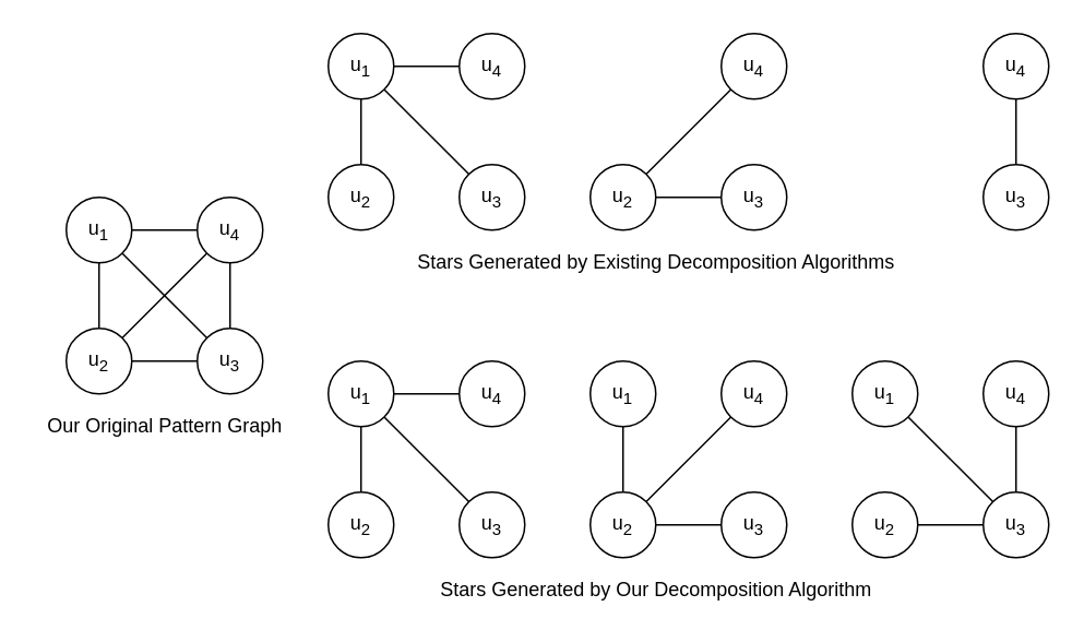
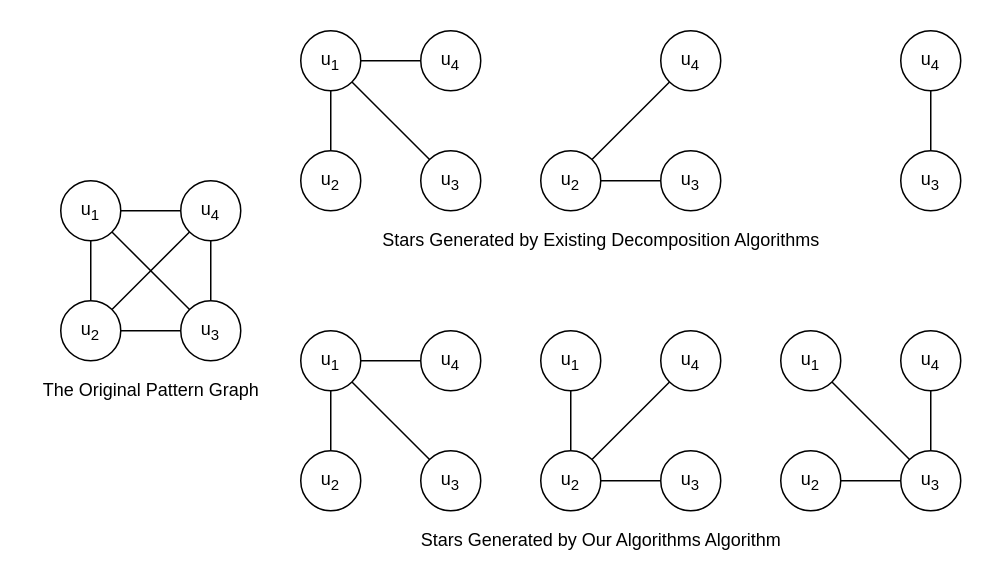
  <mxCell id="0" />
  <mxCell id="1" parent="0" />
  <mxCell id="2" style="rounded=0;orthogonalLoop=1;jettySize=auto;html=1;exitX=0.5;exitY=1;exitDx=0;exitDy=0;endArrow=none;endFill=0;" parent="1" source="5" target="8" edge="1"><mxGeometry relative="1" as="geometry" /></mxCell>
  <mxCell id="3" style="edgeStyle=none;rounded=0;orthogonalLoop=1;jettySize=auto;html=1;exitX=1;exitY=0.5;exitDx=0;exitDy=0;entryX=0;entryY=0.5;entryDx=0;entryDy=0;endArrow=none;endFill=0;" parent="1" source="5" target="11" edge="1"><mxGeometry relative="1" as="geometry" /></mxCell>
  <mxCell id="4" style="edgeStyle=none;rounded=0;orthogonalLoop=1;jettySize=auto;html=1;exitX=1;exitY=1;exitDx=0;exitDy=0;entryX=0;entryY=0;entryDx=0;entryDy=0;endArrow=none;endFill=0;" parent="1" source="5" target="9" edge="1"><mxGeometry relative="1" as="geometry" /></mxCell>
  <mxCell id="5" value="u&lt;sub&gt;1&lt;/sub&gt;" style="ellipse;whiteSpace=wrap;html=1;aspect=fixed;" parent="1" vertex="1"><mxGeometry x="40" y="120" width="40" height="40" as="geometry" /></mxCell>
  <mxCell id="6" style="edgeStyle=none;rounded=0;orthogonalLoop=1;jettySize=auto;html=1;exitX=1;exitY=0.5;exitDx=0;exitDy=0;entryX=0;entryY=0.5;entryDx=0;entryDy=0;endArrow=none;endFill=0;" parent="1" source="8" target="9" edge="1"><mxGeometry relative="1" as="geometry" /></mxCell>
  <mxCell id="7" style="edgeStyle=none;rounded=0;orthogonalLoop=1;jettySize=auto;html=1;exitX=1;exitY=0;exitDx=0;exitDy=0;entryX=0;entryY=1;entryDx=0;entryDy=0;endArrow=none;endFill=0;" parent="1" source="8" target="11" edge="1"><mxGeometry relative="1" as="geometry" /></mxCell>
  <mxCell id="8" value="u&lt;sub&gt;2&lt;/sub&gt;" style="ellipse;whiteSpace=wrap;html=1;aspect=fixed;" parent="1" vertex="1"><mxGeometry x="40" y="200" width="40" height="40" as="geometry" /></mxCell>
  <mxCell id="9" value="u&lt;sub&gt;3&lt;/sub&gt;" style="ellipse;whiteSpace=wrap;html=1;aspect=fixed;" parent="1" vertex="1"><mxGeometry x="120" y="200" width="40" height="40" as="geometry" /></mxCell>
  <mxCell id="10" style="edgeStyle=none;rounded=0;orthogonalLoop=1;jettySize=auto;html=1;exitX=0.5;exitY=1;exitDx=0;exitDy=0;endArrow=none;endFill=0;" parent="1" source="11" target="9" edge="1"><mxGeometry relative="1" as="geometry" /></mxCell>
  <mxCell id="11" value="u&lt;sub&gt;4&lt;/sub&gt;" style="ellipse;whiteSpace=wrap;html=1;aspect=fixed;" parent="1" vertex="1"><mxGeometry x="120" y="120" width="40" height="40" as="geometry" /></mxCell>
  <mxCell id="12" style="rounded=0;orthogonalLoop=1;jettySize=auto;html=1;exitX=0.5;exitY=1;exitDx=0;exitDy=0;endArrow=none;endFill=0;" parent="1" source="15" target="16" edge="1"><mxGeometry relative="1" as="geometry" /></mxCell>
  <mxCell id="13" style="edgeStyle=none;rounded=0;orthogonalLoop=1;jettySize=auto;html=1;exitX=1;exitY=0.5;exitDx=0;exitDy=0;entryX=0;entryY=0.5;entryDx=0;entryDy=0;endArrow=none;endFill=0;" parent="1" source="15" target="18" edge="1"><mxGeometry relative="1" as="geometry" /></mxCell>
  <mxCell id="14" style="edgeStyle=none;rounded=0;orthogonalLoop=1;jettySize=auto;html=1;exitX=1;exitY=1;exitDx=0;exitDy=0;entryX=0;entryY=0;entryDx=0;entryDy=0;endArrow=none;endFill=0;" parent="1" source="15" target="17" edge="1"><mxGeometry relative="1" as="geometry" /></mxCell>
  <mxCell id="15" value="u&lt;sub&gt;1&lt;/sub&gt;" style="ellipse;whiteSpace=wrap;html=1;aspect=fixed;" parent="1" vertex="1"><mxGeometry x="200" width="40" height="40" as="geometry" y="20" /></mxCell>
  <mxCell id="16" value="u&lt;sub&gt;2&lt;/sub&gt;" style="ellipse;whiteSpace=wrap;html=1;aspect=fixed;" parent="1" vertex="1"><mxGeometry x="200" y="100" width="40" height="40" as="geometry" /></mxCell>
  <mxCell id="17" value="u&lt;sub&gt;3&lt;/sub&gt;" style="ellipse;whiteSpace=wrap;html=1;aspect=fixed;" parent="1" vertex="1"><mxGeometry x="280" y="100" width="40" height="40" as="geometry" /></mxCell>
  <mxCell id="18" value="u&lt;sub&gt;4&lt;/sub&gt;" style="ellipse;whiteSpace=wrap;html=1;aspect=fixed;" parent="1" vertex="1"><mxGeometry x="280" width="40" height="40" as="geometry" y="20" /></mxCell>
  <mxCell id="19" style="edgeStyle=none;rounded=0;orthogonalLoop=1;jettySize=auto;html=1;exitX=1;exitY=0.5;exitDx=0;exitDy=0;entryX=0;entryY=0.5;entryDx=0;entryDy=0;endArrow=none;endFill=0;" parent="1" source="21" target="22" edge="1"><mxGeometry relative="1" as="geometry" /></mxCell>
  <mxCell id="20" style="edgeStyle=none;rounded=0;orthogonalLoop=1;jettySize=auto;html=1;exitX=1;exitY=0;exitDx=0;exitDy=0;entryX=0;entryY=1;entryDx=0;entryDy=0;endArrow=none;endFill=0;" parent="1" source="21" target="23" edge="1"><mxGeometry relative="1" as="geometry" /></mxCell>
  <mxCell id="21" value="u&lt;sub&gt;2&lt;/sub&gt;" style="ellipse;whiteSpace=wrap;html=1;aspect=fixed;" parent="1" vertex="1"><mxGeometry x="360" y="100" width="40" height="40" as="geometry" /></mxCell>
  <mxCell id="22" value="u&lt;sub&gt;3&lt;/sub&gt;" style="ellipse;whiteSpace=wrap;html=1;aspect=fixed;" parent="1" vertex="1"><mxGeometry x="440" y="100" width="40" height="40" as="geometry" /></mxCell>
  <mxCell id="23" value="u&lt;sub&gt;4&lt;/sub&gt;" style="ellipse;whiteSpace=wrap;html=1;aspect=fixed;" parent="1" vertex="1"><mxGeometry x="440" width="40" height="40" as="geometry" y="20" /></mxCell>
  <mxCell id="24" value="u&lt;sub&gt;3&lt;/sub&gt;" style="ellipse;whiteSpace=wrap;html=1;aspect=fixed;" parent="1" vertex="1"><mxGeometry x="600" y="100" width="40" height="40" as="geometry" /></mxCell>
  <mxCell id="25" style="edgeStyle=none;rounded=0;orthogonalLoop=1;jettySize=auto;html=1;exitX=0.5;exitY=1;exitDx=0;exitDy=0;endArrow=none;endFill=0;" parent="1" source="26" target="24" edge="1"><mxGeometry relative="1" as="geometry" /></mxCell>
  <mxCell id="26" value="u&lt;sub&gt;4&lt;/sub&gt;" style="ellipse;whiteSpace=wrap;html=1;aspect=fixed;" parent="1" vertex="1"><mxGeometry x="600" width="40" height="40" as="geometry" y="20" /></mxCell>
  <mxCell id="27" style="rounded=0;orthogonalLoop=1;jettySize=auto;html=1;exitX=0.5;exitY=1;exitDx=0;exitDy=0;endArrow=none;endFill=0;" parent="1" source="30" target="31" edge="1"><mxGeometry relative="1" as="geometry" /></mxCell>
  <mxCell id="28" style="edgeStyle=none;rounded=0;orthogonalLoop=1;jettySize=auto;html=1;exitX=1;exitY=0.5;exitDx=0;exitDy=0;entryX=0;entryY=0.5;entryDx=0;entryDy=0;endArrow=none;endFill=0;" parent="1" source="30" target="33" edge="1"><mxGeometry relative="1" as="geometry" /></mxCell>
  <mxCell id="29" style="edgeStyle=none;rounded=0;orthogonalLoop=1;jettySize=auto;html=1;exitX=1;exitY=1;exitDx=0;exitDy=0;entryX=0;entryY=0;entryDx=0;entryDy=0;endArrow=none;endFill=0;" parent="1" source="30" target="32" edge="1"><mxGeometry relative="1" as="geometry" /></mxCell>
  <mxCell id="30" value="u&lt;sub&gt;1&lt;/sub&gt;" style="ellipse;whiteSpace=wrap;html=1;aspect=fixed;" parent="1" vertex="1"><mxGeometry x="200" y="220" width="40" height="40" as="geometry" /></mxCell>
  <mxCell id="31" value="u&lt;sub&gt;2&lt;/sub&gt;" style="ellipse;whiteSpace=wrap;html=1;aspect=fixed;" parent="1" vertex="1"><mxGeometry x="200" y="300" width="40" height="40" as="geometry" /></mxCell>
  <mxCell id="32" value="u&lt;sub&gt;3&lt;/sub&gt;" style="ellipse;whiteSpace=wrap;html=1;aspect=fixed;" parent="1" vertex="1"><mxGeometry x="280" y="300" width="40" height="40" as="geometry" /></mxCell>
  <mxCell id="33" value="u&lt;sub&gt;4&lt;/sub&gt;" style="ellipse;whiteSpace=wrap;html=1;aspect=fixed;" parent="1" vertex="1"><mxGeometry x="280" y="220" width="40" height="40" as="geometry" /></mxCell>
  <mxCell id="34" style="rounded=0;orthogonalLoop=1;jettySize=auto;html=1;exitX=0.5;exitY=1;exitDx=0;exitDy=0;endArrow=none;endFill=0;" parent="1" source="35" target="38" edge="1"><mxGeometry relative="1" as="geometry" /></mxCell>
  <mxCell id="35" value="u&lt;sub&gt;1&lt;/sub&gt;" style="ellipse;whiteSpace=wrap;html=1;aspect=fixed;" parent="1" vertex="1"><mxGeometry x="360" y="220" width="40" height="40" as="geometry" /></mxCell>
  <mxCell id="36" style="edgeStyle=none;rounded=0;orthogonalLoop=1;jettySize=auto;html=1;exitX=1;exitY=0.5;exitDx=0;exitDy=0;entryX=0;entryY=0.5;entryDx=0;entryDy=0;endArrow=none;endFill=0;" parent="1" source="38" target="39" edge="1"><mxGeometry relative="1" as="geometry" /></mxCell>
  <mxCell id="37" style="edgeStyle=none;rounded=0;orthogonalLoop=1;jettySize=auto;html=1;exitX=1;exitY=0;exitDx=0;exitDy=0;entryX=0;entryY=1;entryDx=0;entryDy=0;endArrow=none;endFill=0;" parent="1" source="38" target="40" edge="1"><mxGeometry relative="1" as="geometry" /></mxCell>
  <mxCell id="38" value="u&lt;sub&gt;2&lt;/sub&gt;" style="ellipse;whiteSpace=wrap;html=1;aspect=fixed;" parent="1" vertex="1"><mxGeometry x="360" y="300" width="40" height="40" as="geometry" /></mxCell>
  <mxCell id="39" value="u&lt;sub&gt;3&lt;/sub&gt;" style="ellipse;whiteSpace=wrap;html=1;aspect=fixed;" parent="1" vertex="1"><mxGeometry x="440" y="300" width="40" height="40" as="geometry" /></mxCell>
  <mxCell id="40" value="u&lt;sub&gt;4&lt;/sub&gt;" style="ellipse;whiteSpace=wrap;html=1;aspect=fixed;" parent="1" vertex="1"><mxGeometry x="440" y="220" width="40" height="40" as="geometry" /></mxCell>
  <mxCell id="41" style="edgeStyle=none;rounded=0;orthogonalLoop=1;jettySize=auto;html=1;exitX=1;exitY=1;exitDx=0;exitDy=0;entryX=0;entryY=0;entryDx=0;entryDy=0;endArrow=none;endFill=0;" parent="1" source="42" target="45" edge="1"><mxGeometry relative="1" as="geometry" /></mxCell>
  <mxCell id="42" value="u&lt;sub&gt;1&lt;/sub&gt;" style="ellipse;whiteSpace=wrap;html=1;aspect=fixed;" parent="1" vertex="1"><mxGeometry x="520" y="220" width="40" height="40" as="geometry" /></mxCell>
  <mxCell id="43" style="edgeStyle=none;rounded=0;orthogonalLoop=1;jettySize=auto;html=1;exitX=1;exitY=0.5;exitDx=0;exitDy=0;entryX=0;entryY=0.5;entryDx=0;entryDy=0;endArrow=none;endFill=0;" parent="1" source="44" target="45" edge="1"><mxGeometry relative="1" as="geometry" /></mxCell>
  <mxCell id="44" value="u&lt;sub&gt;2&lt;/sub&gt;" style="ellipse;whiteSpace=wrap;html=1;aspect=fixed;" parent="1" vertex="1"><mxGeometry x="520" y="300" width="40" height="40" as="geometry" /></mxCell>
  <mxCell id="45" value="u&lt;sub&gt;3&lt;/sub&gt;" style="ellipse;whiteSpace=wrap;html=1;aspect=fixed;" parent="1" vertex="1"><mxGeometry x="600" y="300" width="40" height="40" as="geometry" /></mxCell>
  <mxCell id="46" style="edgeStyle=none;rounded=0;orthogonalLoop=1;jettySize=auto;html=1;exitX=0.5;exitY=1;exitDx=0;exitDy=0;endArrow=none;endFill=0;" parent="1" source="47" target="45" edge="1"><mxGeometry relative="1" as="geometry" /></mxCell>
  <mxCell id="47" value="u&lt;sub&gt;4&lt;/sub&gt;" style="ellipse;whiteSpace=wrap;html=1;aspect=fixed;" parent="1" vertex="1"><mxGeometry x="600" y="220" width="40" height="40" as="geometry" /></mxCell>
- <mxCell id="48" value="Our Original Pattern Graph" style="text;html=1;align=center;verticalAlign=middle;resizable=0;points=[];autosize=1;" parent="1" vertex="1"><mxGeometry x="20" y="250" width="160" height="20" as="geometry" /></mxCell>
+ <mxCell id="48" value="The Original Pattern Graph" style="text;html=1;align=center;verticalAlign=middle;resizable=0;points=[];autosize=1;" parent="1" vertex="1"><mxGeometry x="20" y="250" width="160" height="20" as="geometry" /></mxCell>
  <mxCell id="49" value="Stars Generated by Existing Decomposition Algorithms" style="text;html=1;align=center;verticalAlign=middle;resizable=0;points=[];autosize=1;" parent="1" vertex="1"><mxGeometry x="245" y="150" width="310" height="20" as="geometry" /></mxCell>
- <mxCell id="50" value="Stars Generated by Our Decomposition Algorithm" style="text;html=1;align=center;verticalAlign=middle;resizable=0;points=[];autosize=1;" parent="1" vertex="1"><mxGeometry x="260" y="350" width="280" height="20" as="geometry" /></mxCell>
+ <mxCell id="50" value="Stars Generated by Our Algorithms Algorithm" style="text;html=1;align=center;verticalAlign=middle;resizable=0;points=[];autosize=1;" parent="1" vertex="1"><mxGeometry x="260" y="350" width="280" height="20" as="geometry" /></mxCell>
